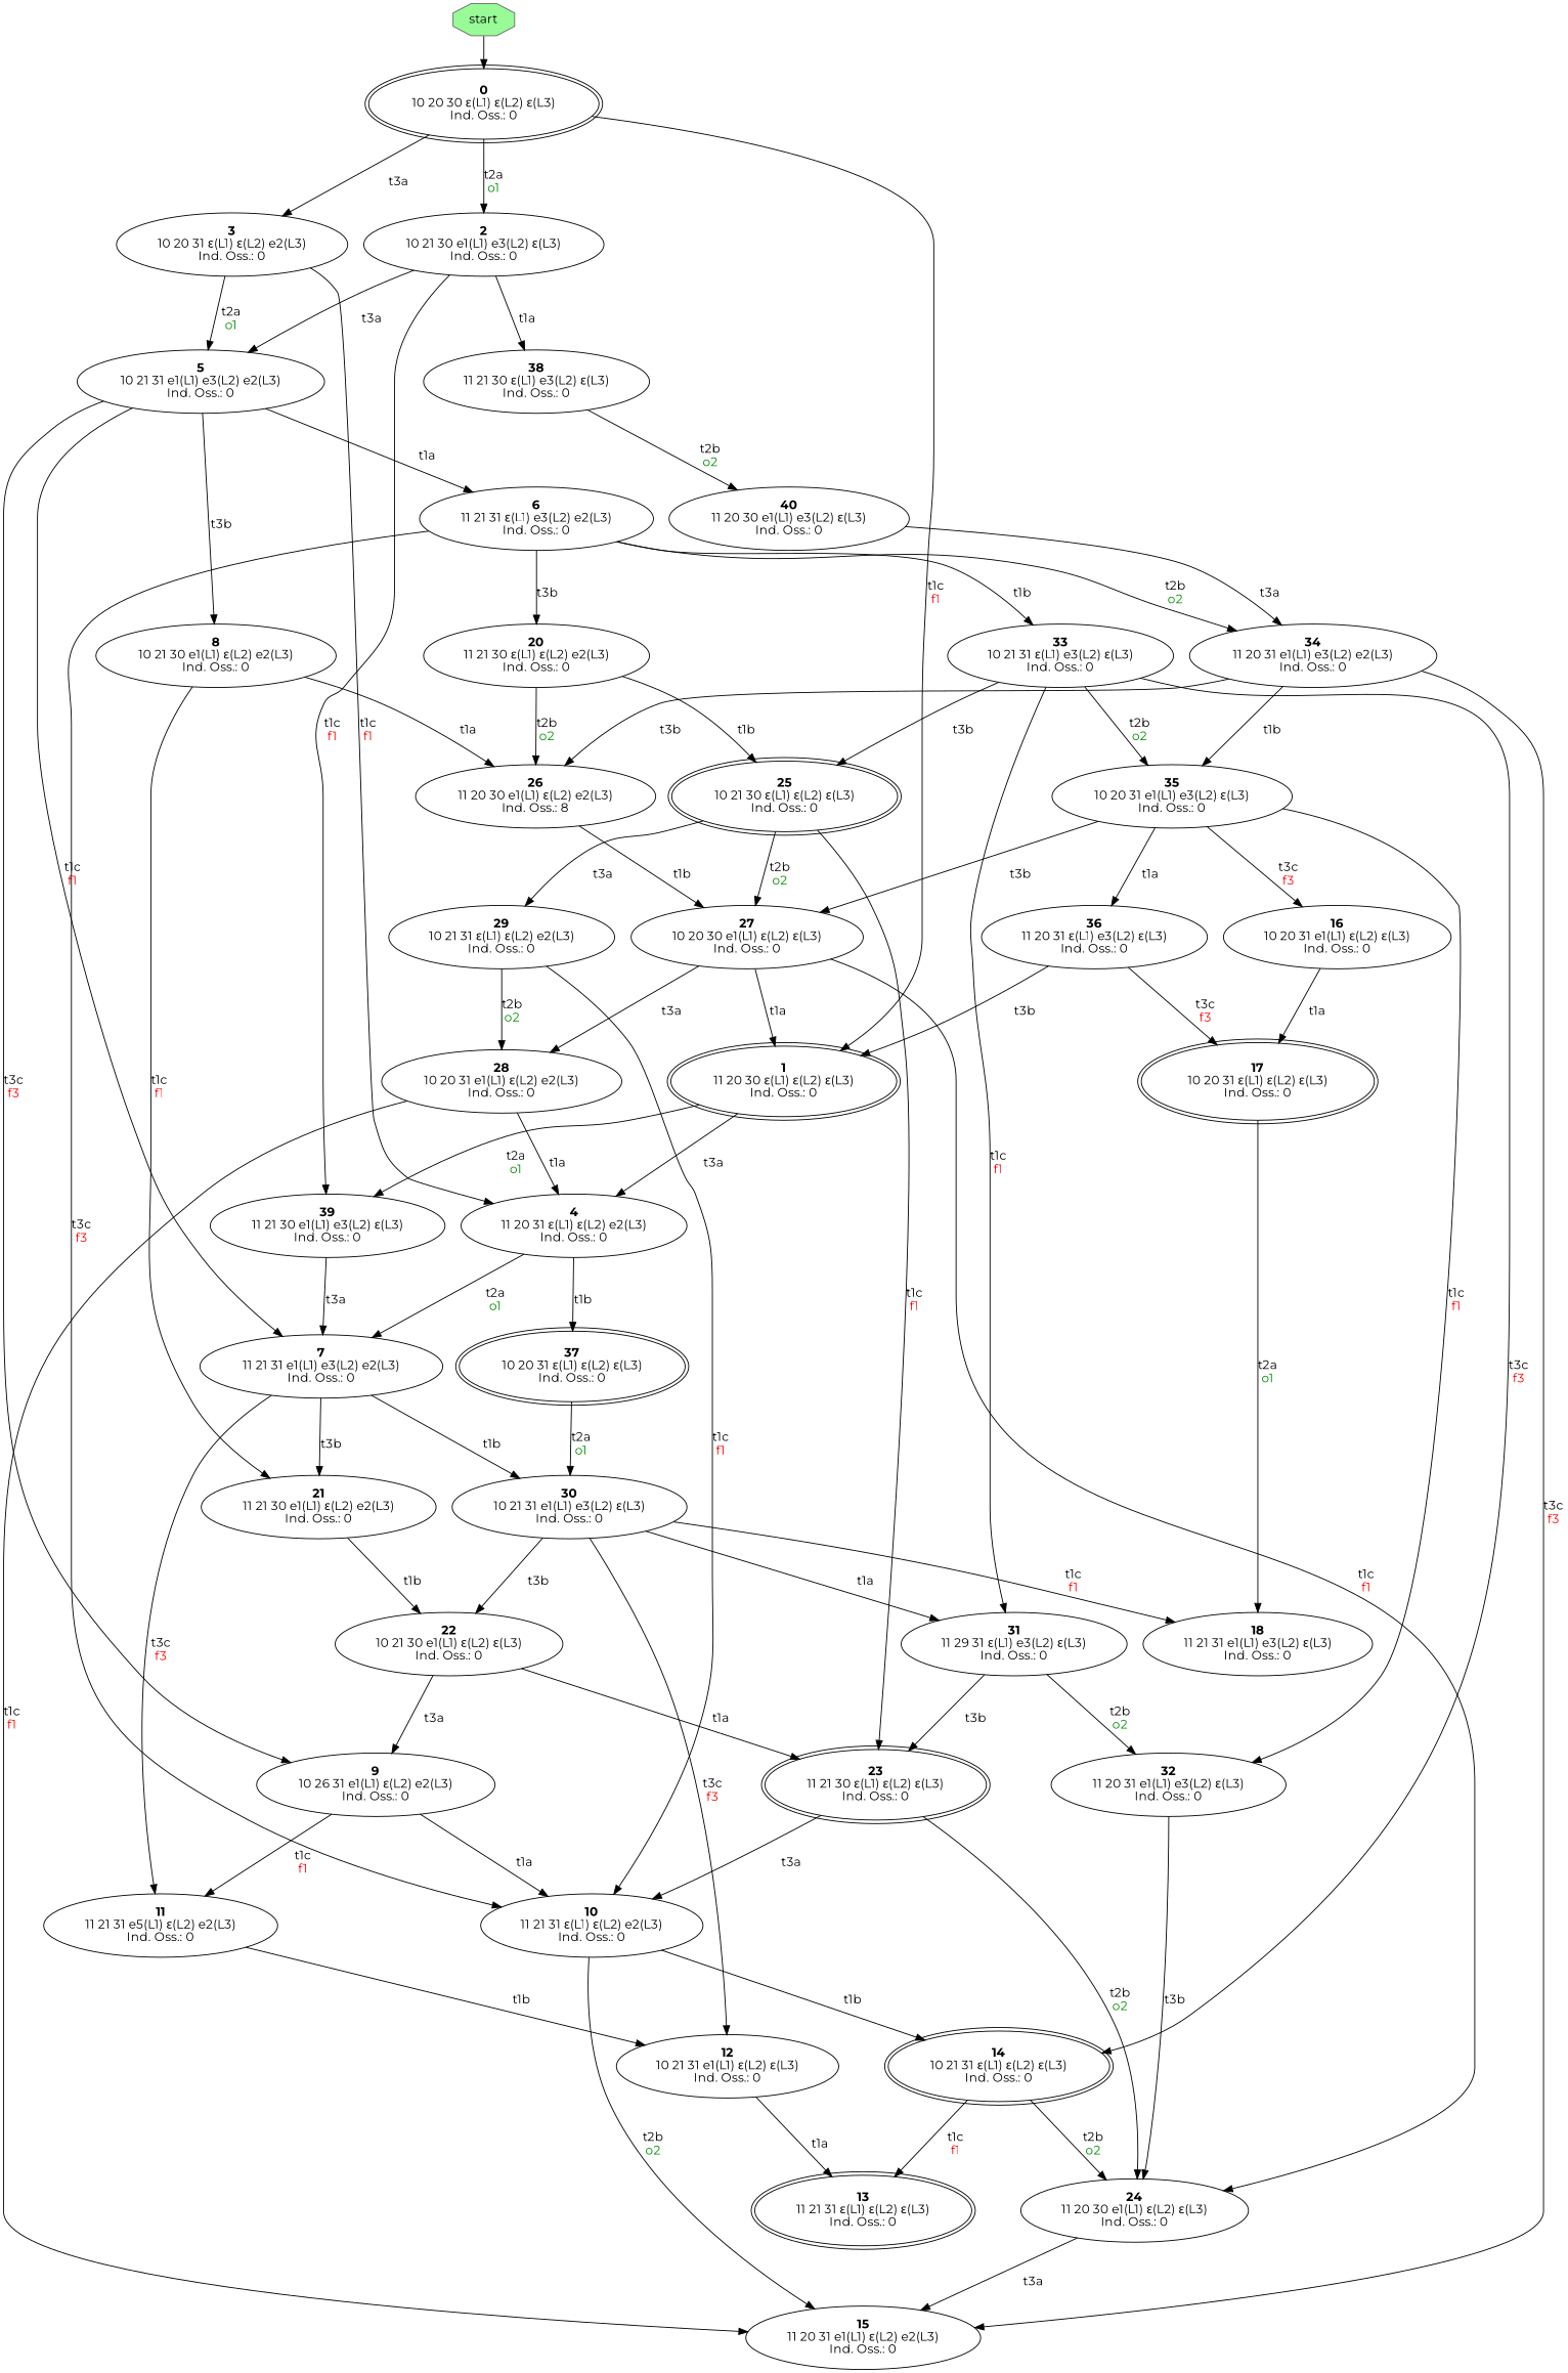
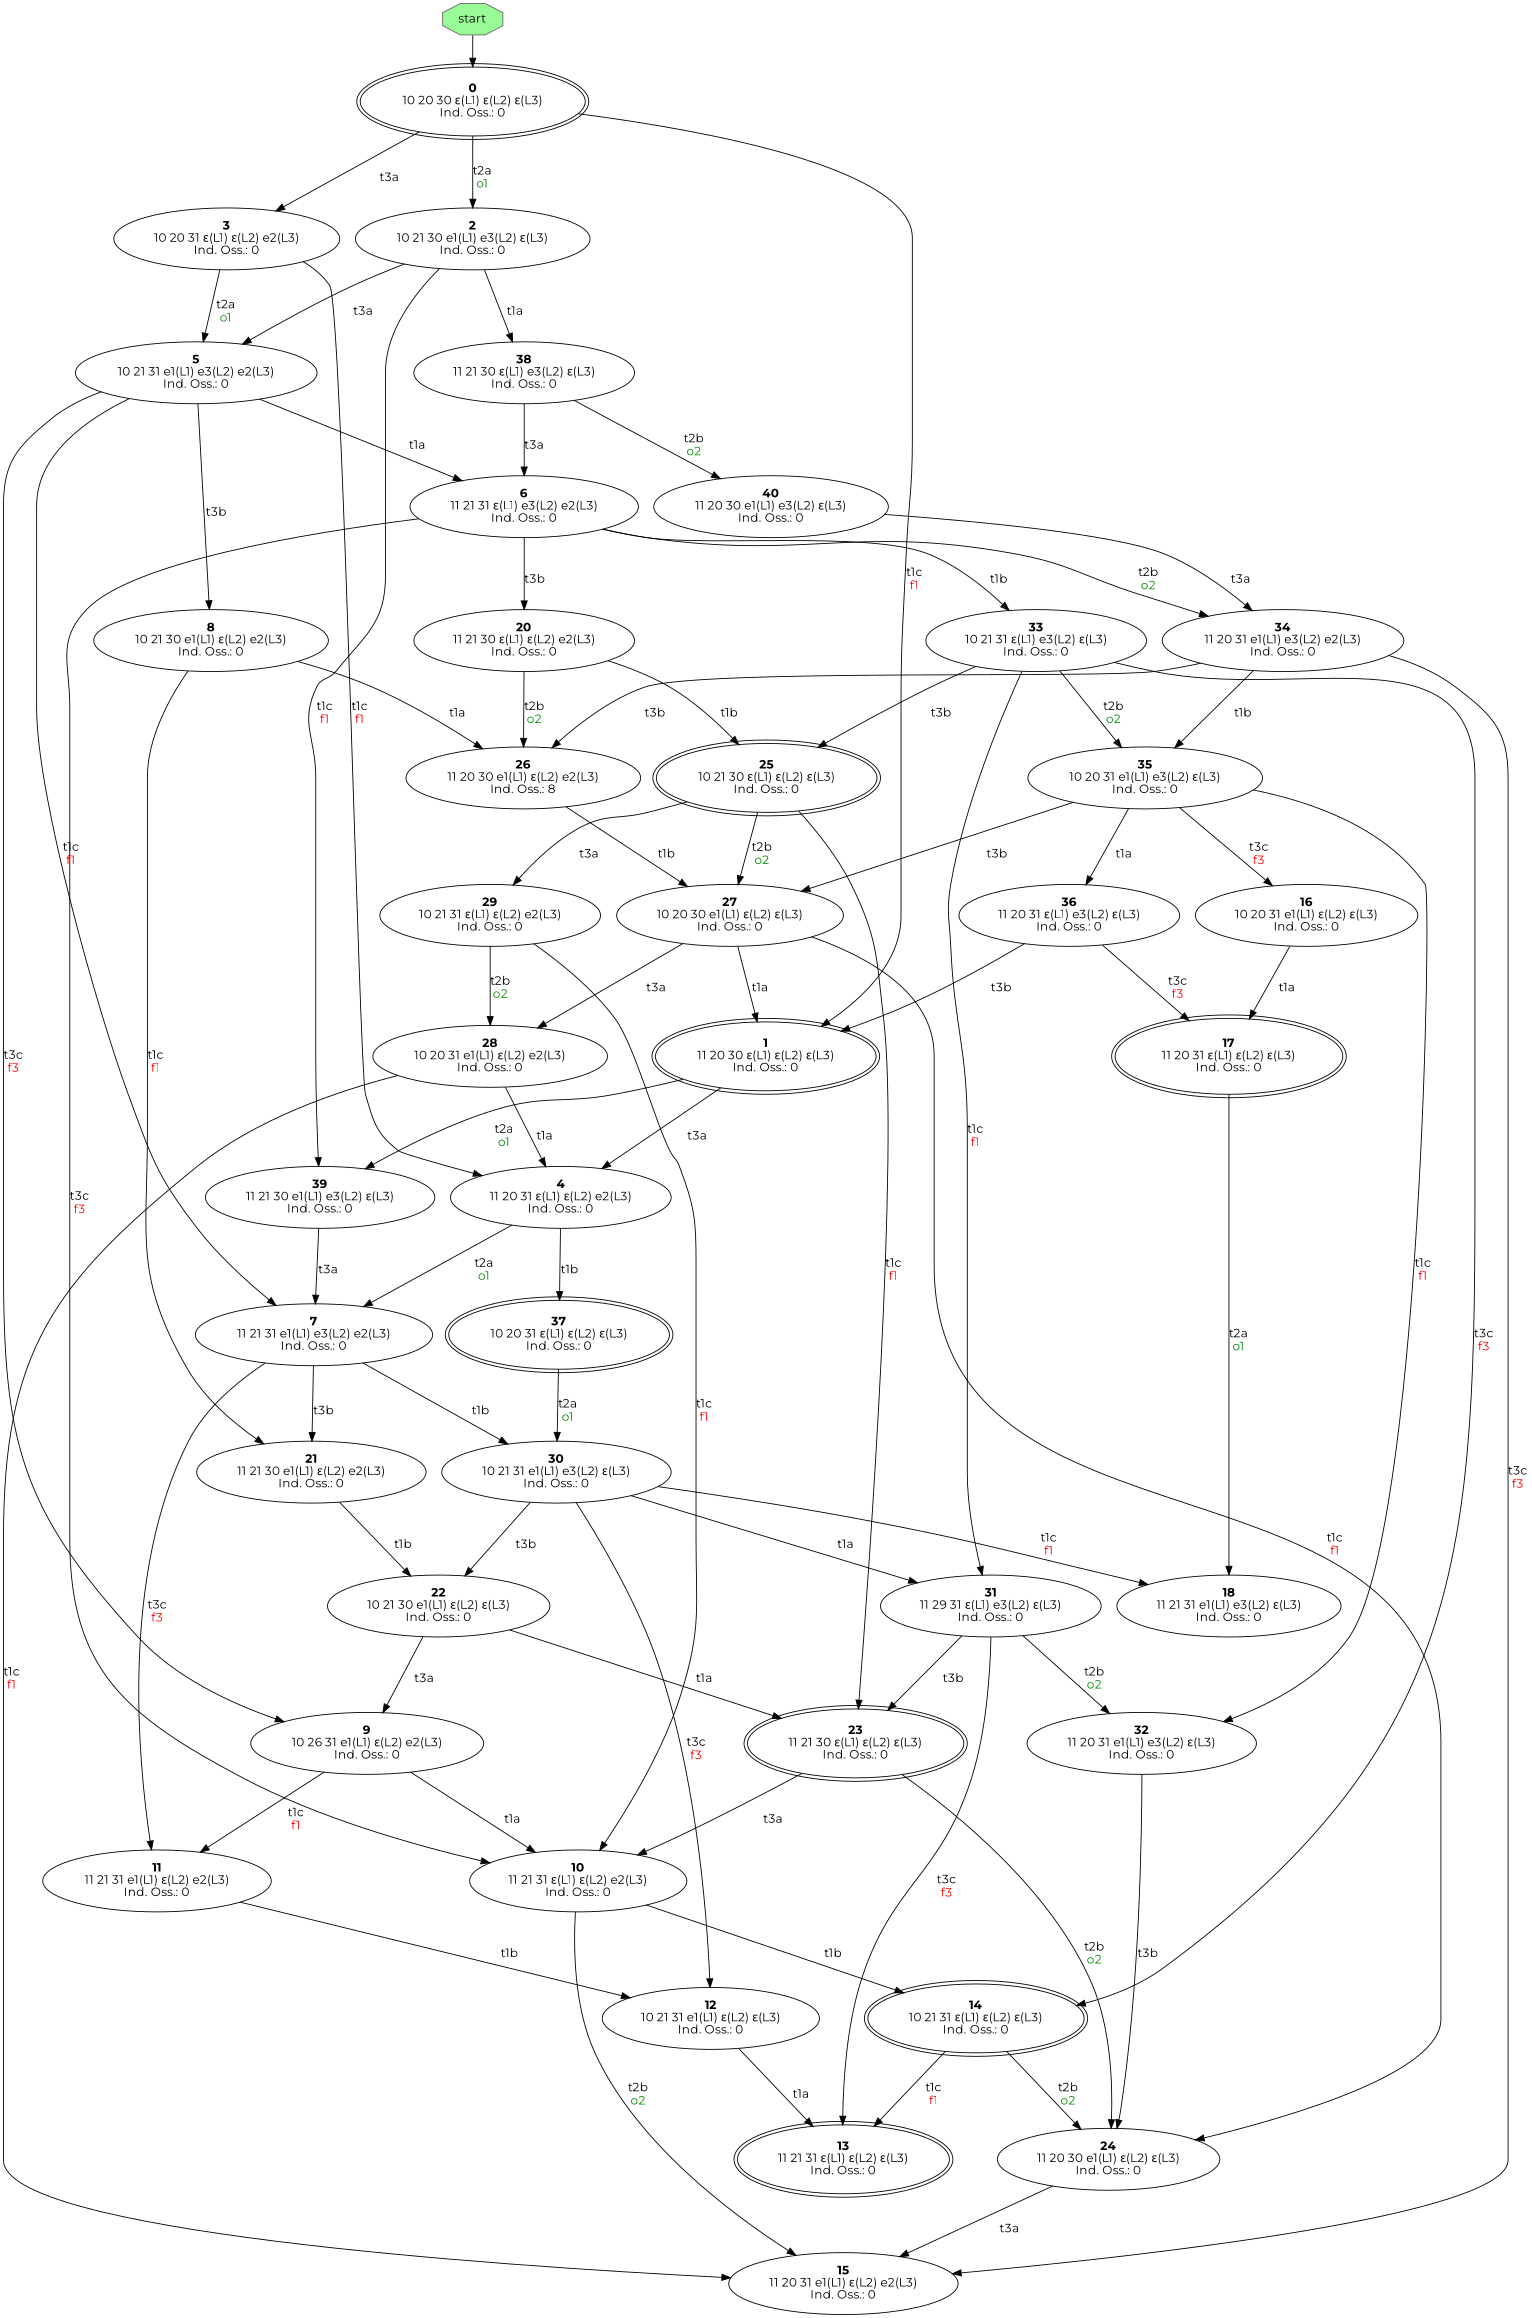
  digraph {
    fontname=Montserrat
    node [fontname=Montserrat]
    edge [fontname=Montserrat]
    start [color=gray40 fillcolor=palegreen shape=octagon style=filled]
    n2 [label=<<b>0</b><br/>10 20 30 ε(L1) ε(L2) ε(L3)<br/>Ind. Oss.: 0> peripheries=2]
    n3 [label=<<b>1</b><br/>11 20 30 ε(L1) ε(L2) ε(L3)<br/>Ind. Oss.: 0> peripheries=2]
    n4 [label=<<b>2</b><br/>10 21 30 e1(L1) e3(L2) ε(L3)<br/>Ind. Oss.: 0>]
    n5 [label=<<b>3</b><br/>10 20 31 ε(L1) ε(L2) e2(L3)<br/>Ind. Oss.: 0>]
    n6 [label=<<b>4</b><br/>11 20 31 ε(L1) ε(L2) e2(L3)<br/>Ind. Oss.: 0>]
    n7 [label=<<b>39</b><br/>11 21 30 e1(L1) e3(L2) ε(L3)<br/>Ind. Oss.: 0>]
    n8 [label=<<b>5</b><br/>10 21 31 e1(L1) e3(L2) e2(L3)<br/>Ind. Oss.: 0>]
    n9 [label=<<b>38</b><br/>11 21 30 ε(L1) e3(L2) ε(L3)<br/>Ind. Oss.: 0>]
    n10 [label=<<b>7</b><br/>11 21 31 e1(L1) e3(L2) e2(L3)<br/>Ind. Oss.: 0>]
    n11 [label=<<b>37</b><br/>10 20 31 ε(L1) ε(L2) ε(L3)<br/>Ind. Oss.: 0> peripheries=2]
    n12 [label=<<b>6</b><br/>11 21 31 ε(L1) e3(L2) e2(L3)<br/>Ind. Oss.: 0>]
    n13 [label=<<b>8</b><br/>10 21 30 e1(L1) ε(L2) e2(L3)<br/>Ind. Oss.: 0>]
    n14 [label=<<b>9</b><br/>10 26 31 e1(L1) ε(L2) e2(L3)<br/>Ind. Oss.: 0>]
    n15 [label=<<b>40</b><br/>11 20 30 e1(L1) e3(L2) ε(L3)<br/>Ind. Oss.: 0>]
-   n16 [label=<<b>11</b><br/>11 21 31 e5(L1) ε(L2) e2(L3)<br/>Ind. Oss.: 0>]
+   n16 [label=<<b>11</b><br/>11 21 31 e1(L1) ε(L2) e2(L3)<br/>Ind. Oss.: 0>]
    n17 [label=<<b>21</b><br/>11 21 30 e1(L1) ε(L2) e2(L3)<br/>Ind. Oss.: 0>]
    n18 [label=<<b>30</b><br/>10 21 31 e1(L1) e3(L2) ε(L3)<br/>Ind. Oss.: 0>]
    n19 [label=<<b>10</b><br/>11 21 31 ε(L1) ε(L2) e2(L3)<br/>Ind. Oss.: 0>]
    n20 [label=<<b>20</b><br/>11 21 30 ε(L1) ε(L2) e2(L3)<br/>Ind. Oss.: 0>]
    n21 [label=<<b>33</b><br/>10 21 31 ε(L1) e3(L2) ε(L3)<br/>Ind. Oss.: 0>]
    n22 [label=<<b>34</b><br/>11 20 31 e1(L1) e3(L2) e2(L3)<br/>Ind. Oss.: 0>]
    n23 [label=<<b>26</b><br/>11 20 30 e1(L1) ε(L2) e2(L3)<br/>Ind. Oss.: 8>]
    n24 [label=<<b>14</b><br/>10 21 31 ε(L1) ε(L2) ε(L3)<br/>Ind. Oss.: 0> peripheries=2]
    n25 [label=<<b>15</b><br/>11 20 31 e1(L1) ε(L2) e2(L3)<br/>Ind. Oss.: 0>]
    n26 [label=<<b>25</b><br/>10 21 30 ε(L1) ε(L2) ε(L3)<br/>Ind. Oss.: 0> peripheries=2]
    n27 [label=<<b>31</b><br/>11 29 31 ε(L1) e3(L2) ε(L3)<br/>Ind. Oss.: 0>]
    n28 [label=<<b>35</b><br/>10 20 31 e1(L1) e3(L2) ε(L3)<br/>Ind. Oss.: 0>]
    n29 [label=<<b>12</b><br/>10 21 31 e1(L1) ε(L2) ε(L3)<br/>Ind. Oss.: 0>]
    n30 [label=<<b>22</b><br/>10 21 30 e1(L1) ε(L2) ε(L3)<br/>Ind. Oss.: 0>]
    n31 [label=<<b>18</b><br/>11 21 31 e1(L1) e3(L2) ε(L3)<br/>Ind. Oss.: 0>]
    n32 [label=<<b>13</b><br/>11 21 31 ε(L1) ε(L2) ε(L3)<br/>Ind. Oss.: 0> peripheries=2]
    n33 [label=<<b>24</b><br/>11 20 30 e1(L1) ε(L2) ε(L3)<br/>Ind. Oss.: 0>]
    n34 [label=<<b>16</b><br/>10 20 31 e1(L1) ε(L2) ε(L3)<br/>Ind. Oss.: 0>]
-   n35 [label=<<b>17</b><br/>10 20 31 ε(L1) ε(L2) ε(L3)<br/>Ind. Oss.: 0> peripheries=2]
+   n35 [label=<<b>17</b><br/>11 20 31 ε(L1) ε(L2) ε(L3)<br/>Ind. Oss.: 0> peripheries=2]
    n36 [label=<<b>23</b><br/>11 21 30 ε(L1) ε(L2) ε(L3)<br/>Ind. Oss.: 0> peripheries=2]
    n37 [label=<<b>27</b><br/>10 20 30 e1(L1) ε(L2) ε(L3)<br/>Ind. Oss.: 0>]
    n38 [label=<<b>29</b><br/>10 21 31 ε(L1) ε(L2) e2(L3)<br/>Ind. Oss.: 0>]
    n39 [label=<<b>28</b><br/>10 20 31 e1(L1) ε(L2) e2(L3)<br/>Ind. Oss.: 0>]
    n40 [label=<<b>32</b><br/>11 20 31 e1(L1) e3(L2) ε(L3)<br/>Ind. Oss.: 0>]
    n41 [label=<<b>36</b><br/>11 20 31 ε(L1) e3(L2) ε(L3)<br/>Ind. Oss.: 0>]
    start -> n2
    n2 -> n3 [label=<<br/>t1c<br/><font color="red">f1</font>>]
    n2 -> n4 [label=<<br/>t2a<br/><font color="green4">o1</font>>]
    n2 -> n5 [label=<<br/>t3a>]
    n3 -> n6 [label=<<br/>t3a>]
    n3 -> n7 [label=<<br/>t2a<br/><font color="green4">o1</font>>]
    n4 -> n7 [label=<<br/>t1c<br/><font color="red">f1</font>>]
    n4 -> n8 [label=<<br/>t3a>]
    n4 -> n9 [label=<<br/>t1a>]
    n5 -> n6 [label=<<br/>t1c<br/><font color="red">f1</font>>]
    n5 -> n8 [label=<<br/>t2a<br/><font color="green4">o1</font>>]
    n6 -> n10 [label=<<br/>t2a<br/><font color="green4">o1</font>>]
    n6 -> n11 [label=<<br/>t1b>]
    n7 -> n10 [label=<<br/>t3a>]
    n8 -> n10 [label=<<br/>t1c<br/><font color="red">f1</font>>]
    n8 -> n12 [label=<<br/>t1a>]
    n8 -> n13 [label=<<br/>t3b>]
    n8 -> n14 [label=<<br/>t3c<br/><font color="red">f3</font>>]
+   n9 -> n12 [label=<<br/>t3a>]
    n9 -> n15 [label=<<br/>t2b<br/><font color="green4">o2</font>>]
    n10 -> n16 [label=<<br/>t3c<br/><font color="red">f3</font>>]
    n10 -> n17 [label=<<br/>t3b>]
    n10 -> n18 [label=<<br/>t1b>]
    n11 -> n18 [label=<<br/>t2a<br/><font color="green4">o1</font>>]
    n12 -> n19 [label=<<br/>t3c<br/><font color="red">f3</font>>]
    n12 -> n20 [label=<<br/>t3b>]
    n12 -> n21 [label=<<br/>t1b>]
    n12 -> n22 [label=<<br/>t2b<br/><font color="green4">o2</font>>]
    n13 -> n17 [label=<<br/>t1c<br/><font color="red">f1</font>>]
    n13 -> n23 [label=<<br/>t1a>]
    n14 -> n16 [label=<<br/>t1c<br/><font color="red">f1</font>>]
    n14 -> n19 [label=<<br/>t1a>]
    n15 -> n22 [label=<<br/>t3a>]
    n16 -> n29 [label=<<br/>t1b>]
    n17 -> n30 [label=<<br/>t1b>]
    n18 -> n27 [label=<<br/>t1a>]
    n18 -> n29 [label=<<br/>t3c<br/><font color="red">f3</font>>]
    n18 -> n30 [label=<<br/>t3b>]
    n18 -> n31 [label=<<br/>t1c<br/><font color="red">f1</font>>]
    n19 -> n24 [label=<<br/>t1b>]
    n19 -> n25 [label=<<br/>t2b<br/><font color="green4">o2</font>>]
    n20 -> n23 [label=<<br/>t2b<br/><font color="green4">o2</font>>]
    n20 -> n26 [label=<<br/>t1b>]
    n21 -> n24 [label=<<br/>t3c<br/><font color="red">f3</font>>]
    n21 -> n26 [label=<<br/>t3b>]
    n21 -> n27 [label=<<br/>t1c<br/><font color="red">f1</font>>]
    n21 -> n28 [label=<<br/>t2b<br/><font color="green4">o2</font>>]
    n22 -> n23 [label=<<br/>t3b>]
    n22 -> n25 [label=<<br/>t3c<br/><font color="red">f3</font>>]
    n22 -> n28 [label=<<br/>t1b>]
    n23 -> n37 [label=<<br/>t1b>]
    n24 -> n32 [label=<<br/>t1c<br/><font color="red">f1</font>>]
    n24 -> n33 [label=<<br/>t2b<br/><font color="green4">o2</font>>]
    n26 -> n36 [label=<<br/>t1c<br/><font color="red">f1</font>>]
    n26 -> n37 [label=<<br/>t2b<br/><font color="green4">o2</font>>]
    n26 -> n38 [label=<<br/>t3a>]
+   n27 -> n32 [label=<<br/>t3c<br/><font color="red">f3</font>>]
    n27 -> n36 [label=<<br/>t3b>]
    n27 -> n40 [label=<<br/>t2b<br/><font color="green4">o2</font>>]
    n28 -> n34 [label=<<br/>t3c<br/><font color="red">f3</font>>]
    n28 -> n37 [label=<<br/>t3b>]
    n28 -> n40 [label=<<br/>t1c<br/><font color="red">f1</font>>]
    n28 -> n41 [label=<<br/>t1a>]
    n29 -> n32 [label=<<br/>t1a>]
    n30 -> n14 [label=<<br/>t3a>]
    n30 -> n36 [label=<<br/>t1a>]
    n33 -> n25 [label=<<br/>t3a>]
    n34 -> n35 [label=<<br/>t1a>]
    n35 -> n31 [label=<<br/>t2a<br/><font color="green4">o1</font>>]
    n36 -> n19 [label=<<br/>t3a>]
    n36 -> n33 [label=<<br/>t2b<br/><font color="green4">o2</font>>]
    n37 -> n3 [label=<<br/>t1a>]
    n37 -> n33 [label=<<br/>t1c<br/><font color="red">f1</font>>]
    n37 -> n39 [label=<<br/>t3a>]
    n38 -> n19 [label=<<br/>t1c<br/><font color="red">f1</font>>]
    n38 -> n39 [label=<<br/>t2b<br/><font color="green4">o2</font>>]
    n39 -> n6 [label=<<br/>t1a>]
    n39 -> n25 [label=<<br/>t1c<br/><font color="red">f1</font>>]
    n40 -> n33 [label=<<br/>t3b>]
    n41 -> n3 [label=<<br/>t3b>]
    n41 -> n35 [label=<<br/>t3c<br/><font color="red">f3</font>>]
  }
